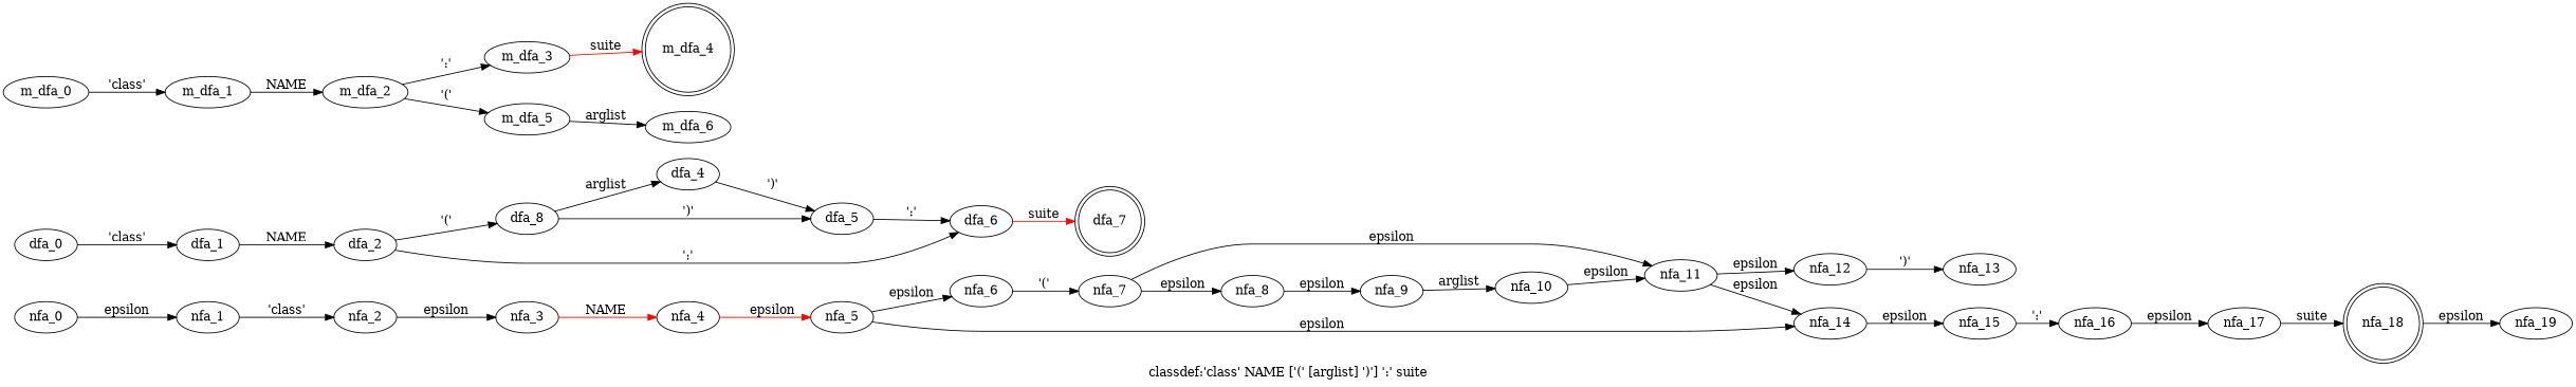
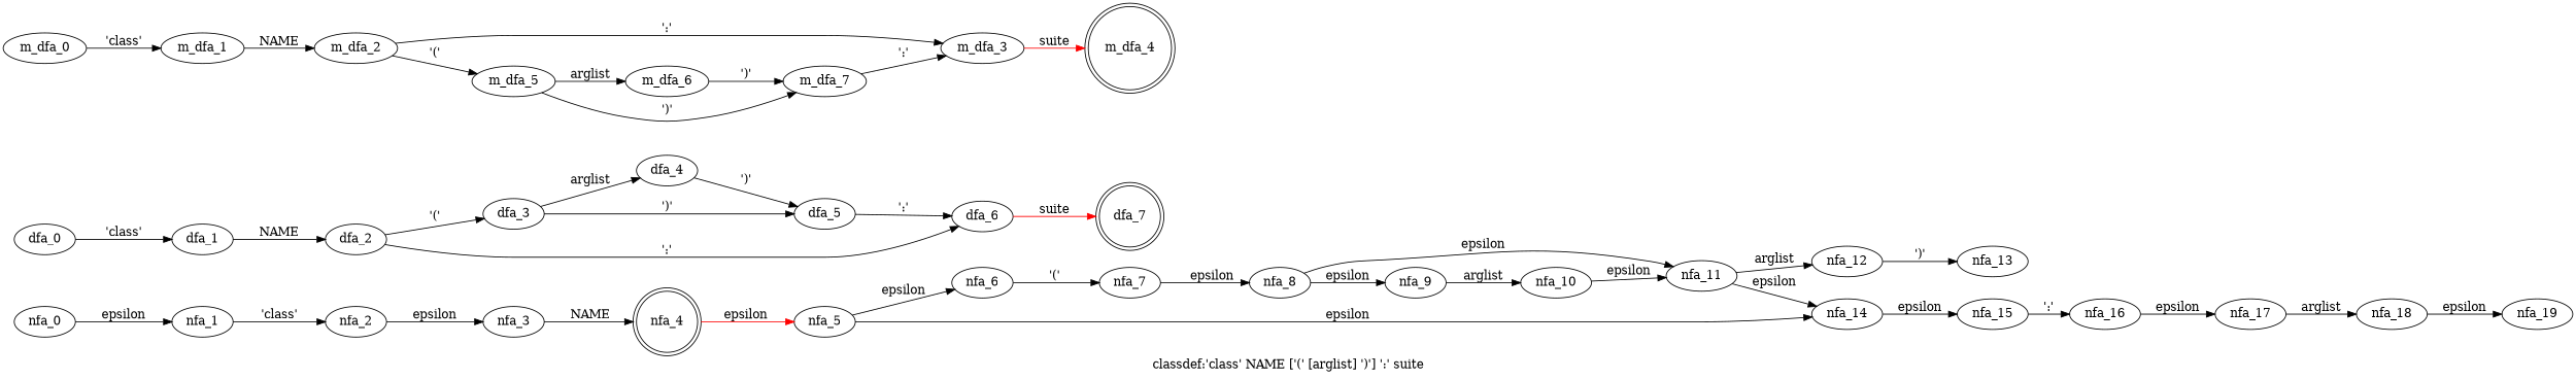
  digraph {
    label="classdef:'class' NAME ['(' [arglist] ')'] ':' suite"
    rankdir=LR
    nfa_0
    nfa_1
    nfa_2
    nfa_3
-   nfa_4
+   nfa_4 [shape=doublecircle]
    nfa_5
    nfa_6
    nfa_14
    nfa_7
    nfa_8
    nfa_9
    nfa_11
    nfa_10
    nfa_12
    nfa_13
    nfa_15
    nfa_16
    nfa_17
-   nfa_18 [shape=doublecircle]
+   nfa_18
    nfa_19
    dfa_0
    dfa_1
    dfa_2
-   dfa_3 [label=dfa_8]
+   dfa_3
    dfa_6
    dfa_4
    dfa_5
    dfa_7 [shape=doublecircle]
    m_dfa_0
    m_dfa_1
    m_dfa_2
    m_dfa_3
    m_dfa_5
    m_dfa_4 [shape=doublecircle]
    m_dfa_6
+   m_dfa_7
    subgraph sub_1 {
      nfa_0
      nfa_1
      nfa_2
      nfa_3
      nfa_4
      nfa_5
      nfa_6
      nfa_14
      nfa_7
      nfa_8
      nfa_9
      nfa_11
      nfa_10
      nfa_12
      nfa_13
      nfa_15
      nfa_16
      nfa_17
      nfa_18
      nfa_19
    }
    subgraph sub_2 {
      dfa_0
      dfa_1
      dfa_2
      dfa_3
      dfa_6
      dfa_4
      dfa_5
      dfa_7
    }
    subgraph sub_3 {
      m_dfa_0
      m_dfa_1
      m_dfa_2
      m_dfa_3
      m_dfa_5
      m_dfa_4
      m_dfa_6
+     m_dfa_7
    }
    nfa_0 -> nfa_1 [label=epsilon]
    nfa_1 -> nfa_2 [label="'class'"]
    nfa_2 -> nfa_3 [label=epsilon]
-   nfa_3 -> nfa_4 [label=NAME color=red]
+   nfa_3 -> nfa_4 [label=NAME]
    nfa_4 -> nfa_5 [color=red label=epsilon]
    nfa_5 -> nfa_6 [label=epsilon]
    nfa_5 -> nfa_14 [label=epsilon]
    nfa_6 -> nfa_7 [label="'('"]
    nfa_14 -> nfa_15 [label=epsilon]
    nfa_7 -> nfa_8 [label=epsilon]
    nfa_8 -> nfa_9 [label=epsilon]
-   nfa_7 -> nfa_11 [label=epsilon]
+   nfa_8 -> nfa_11 [label=epsilon]
    nfa_9 -> nfa_10 [label=arglist]
    nfa_11 -> nfa_14 [label=epsilon]
-   nfa_11 -> nfa_12 [label=epsilon]
+   nfa_11 -> nfa_12 [label=arglist]
    nfa_10 -> nfa_11 [label=epsilon]
    nfa_12 -> nfa_13 [label="')'"]
    nfa_15 -> nfa_16 [label="':'"]
    nfa_16 -> nfa_17 [label=epsilon]
-   nfa_17 -> nfa_18 [label=suite]
+   nfa_17 -> nfa_18 [label=arglist]
    nfa_18 -> nfa_19 [label=epsilon]
    dfa_0 -> dfa_1 [label="'class'"]
    dfa_1 -> dfa_2 [label=NAME]
    dfa_2 -> dfa_3 [label="'('"]
    dfa_2 -> dfa_6 [label="':'"]
    dfa_3 -> dfa_4 [label=arglist]
    dfa_3 -> dfa_5 [label="')'"]
    dfa_6 -> dfa_7 [color=red label=suite]
    dfa_4 -> dfa_5 [label="')'"]
    dfa_5 -> dfa_6 [label="':'"]
    m_dfa_0 -> m_dfa_1 [label="'class'"]
    m_dfa_1 -> m_dfa_2 [label=NAME]
    m_dfa_2 -> m_dfa_3 [label="':'"]
    m_dfa_2 -> m_dfa_5 [label="'('"]
    m_dfa_3 -> m_dfa_4 [color=red label=suite]
    m_dfa_5 -> m_dfa_6 [label=arglist]
+   m_dfa_5 -> m_dfa_7 [label="')'"]
+   m_dfa_6 -> m_dfa_7 [label="')'"]
+   m_dfa_7 -> m_dfa_3 [label="':'"]
  }
